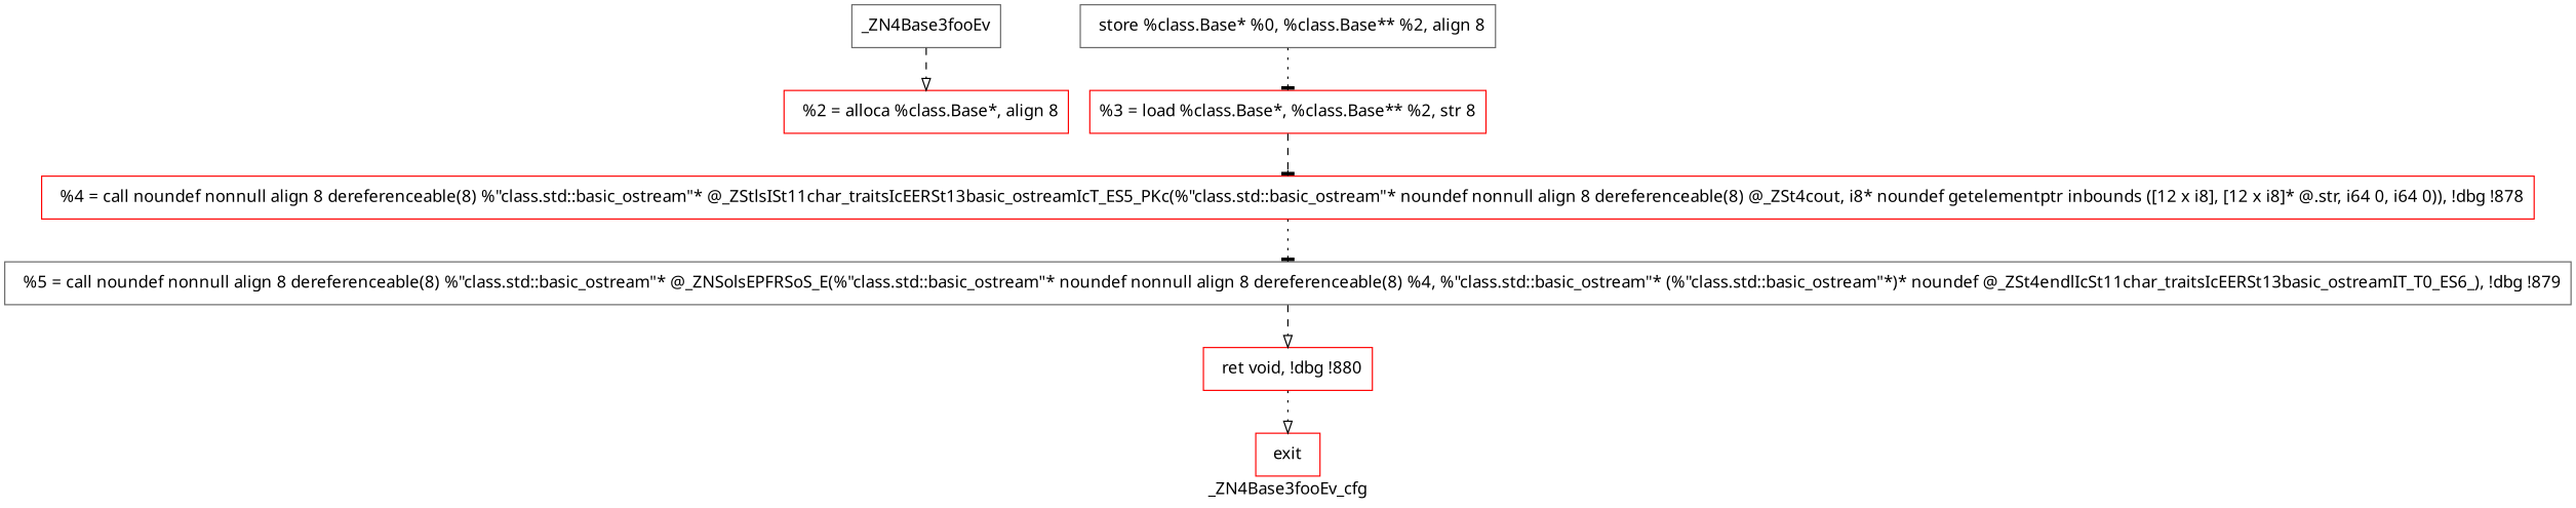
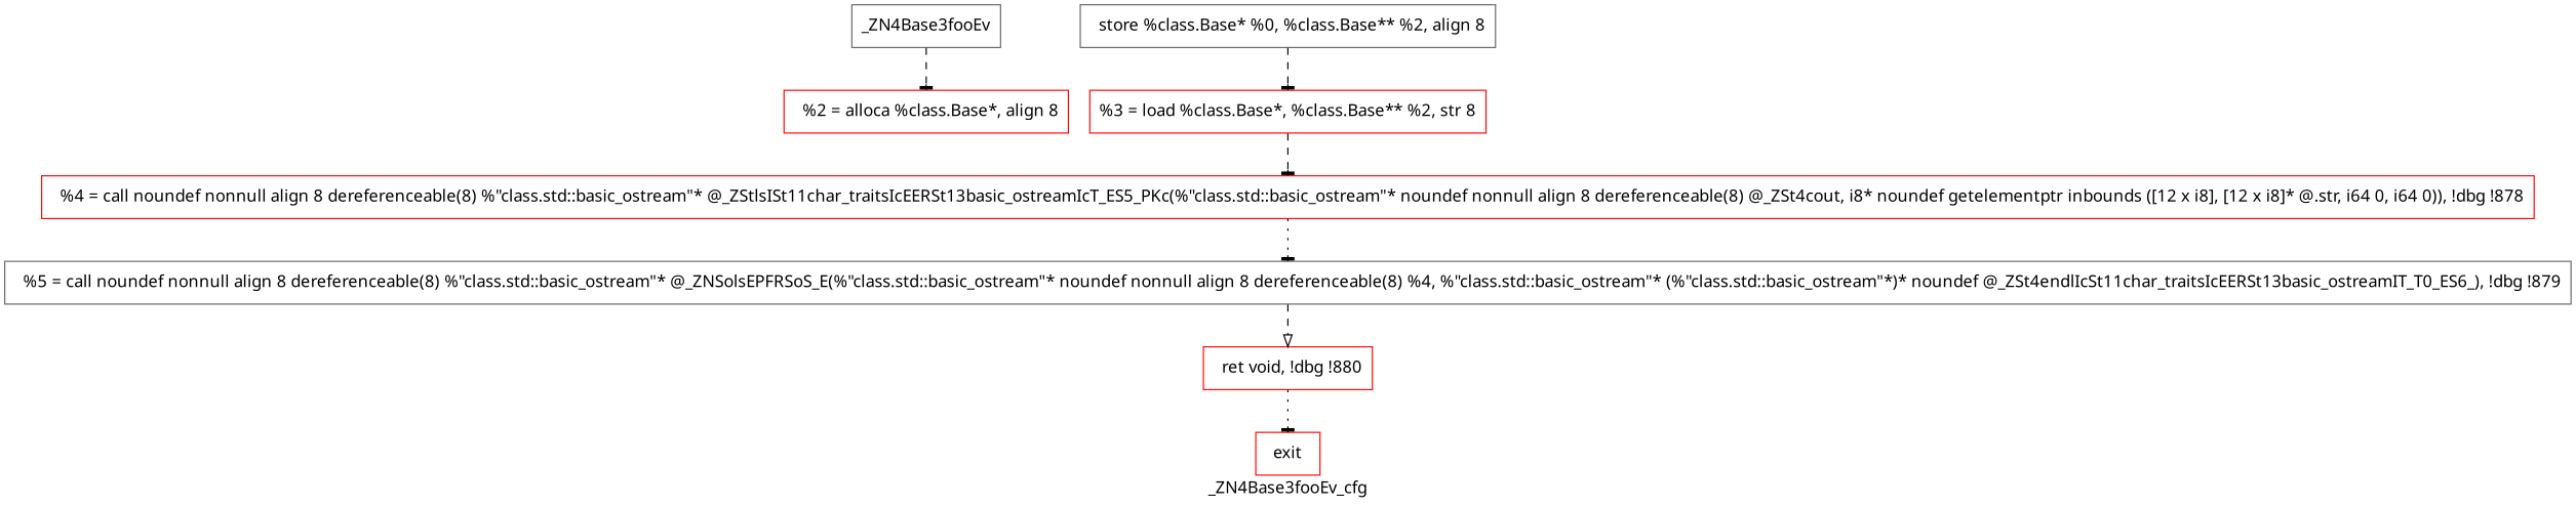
  digraph {
    fontname="Noto Sans"
    label=_ZN4Base3fooEv_cfg
    node [color=red fontname="Noto Sans" shape=rectangle]
    edge [arrowhead=onormal color=black fontname="Noto Sans" style=dashed]
    n1 [color=gray40 label=_ZN4Base3fooEv]
    n2 [label="  %2 = alloca %class.Base*, align 8"]
    n3 [label=exit]
    n4 [color=gray40 label="  store %class.Base* %0, %class.Base** %2, align 8"]
    n5 [label="%3 = load %class.Base*, %class.Base** %2, str 8"]
    n6 [label="  %4 = call noundef nonnull align 8 dereferenceable(8) %\"class.std::basic_ostream\"* @_ZStlsISt11char_traitsIcEERSt13basic_ostreamIcT_ES5_PKc(%\"class.std::basic_ostream\"* noundef nonnull align 8 dereferenceable(8) @_ZSt4cout, i8* noundef getelementptr inbounds ([12 x i8], [12 x i8]* @.str, i64 0, i64 0)), !dbg !878"]
    n7 [color=gray40 label="  %5 = call noundef nonnull align 8 dereferenceable(8) %\"class.std::basic_ostream\"* @_ZNSolsEPFRSoS_E(%\"class.std::basic_ostream\"* noundef nonnull align 8 dereferenceable(8) %4, %\"class.std::basic_ostream\"* (%\"class.std::basic_ostream\"*)* noundef @_ZSt4endlIcSt11char_traitsIcEERSt13basic_ostreamIT_T0_ES6_), !dbg !879"]
    n8 [label="  ret void, !dbg !880"]
-   n1 -> n2
-   n4 -> n5 [arrowhead=tee style=dotted]
+   n1 -> n2 [arrowhead=tee]
+   n4 -> n5 [arrowhead=tee]
    n5 -> n6 [arrowhead=tee]
    n6 -> n7 [arrowhead=tee style=dotted]
    n7 -> n8
-   n8 -> n3 [style=dotted]
+   n8 -> n3 [arrowhead=tee style=dotted]
  }
